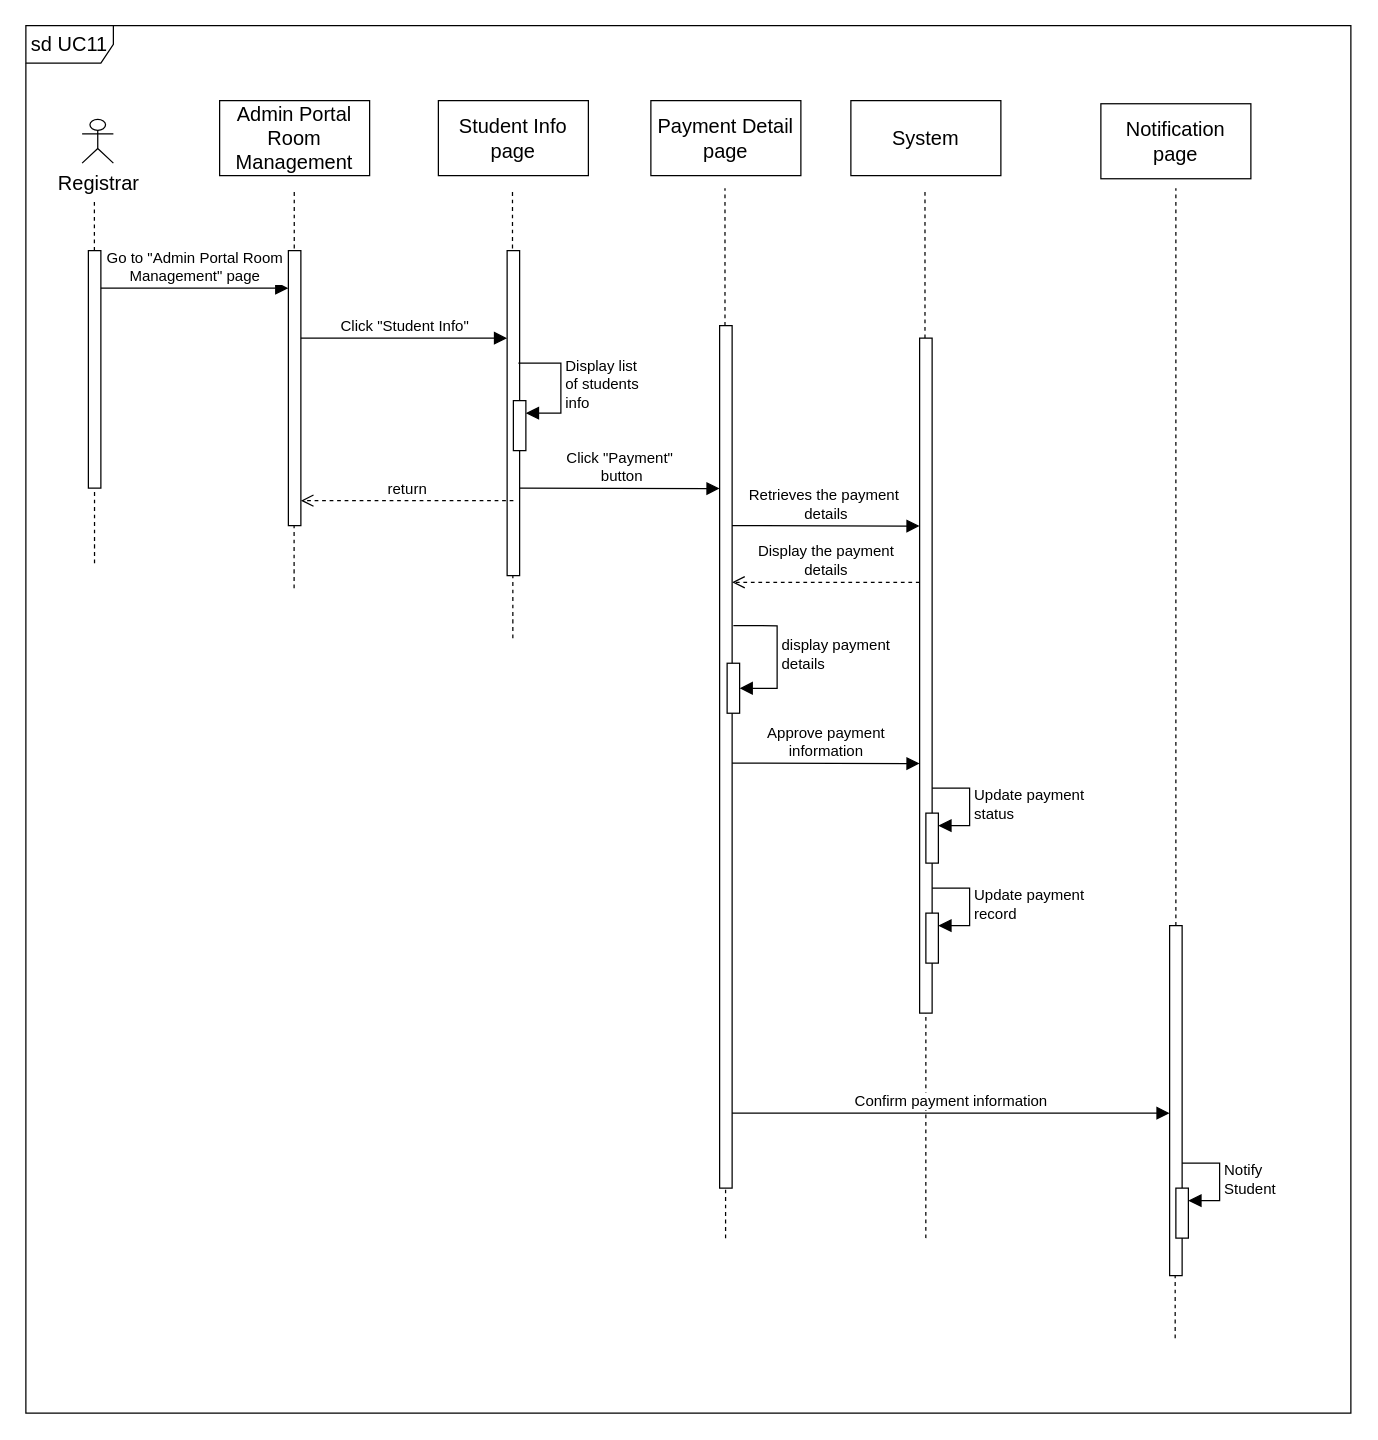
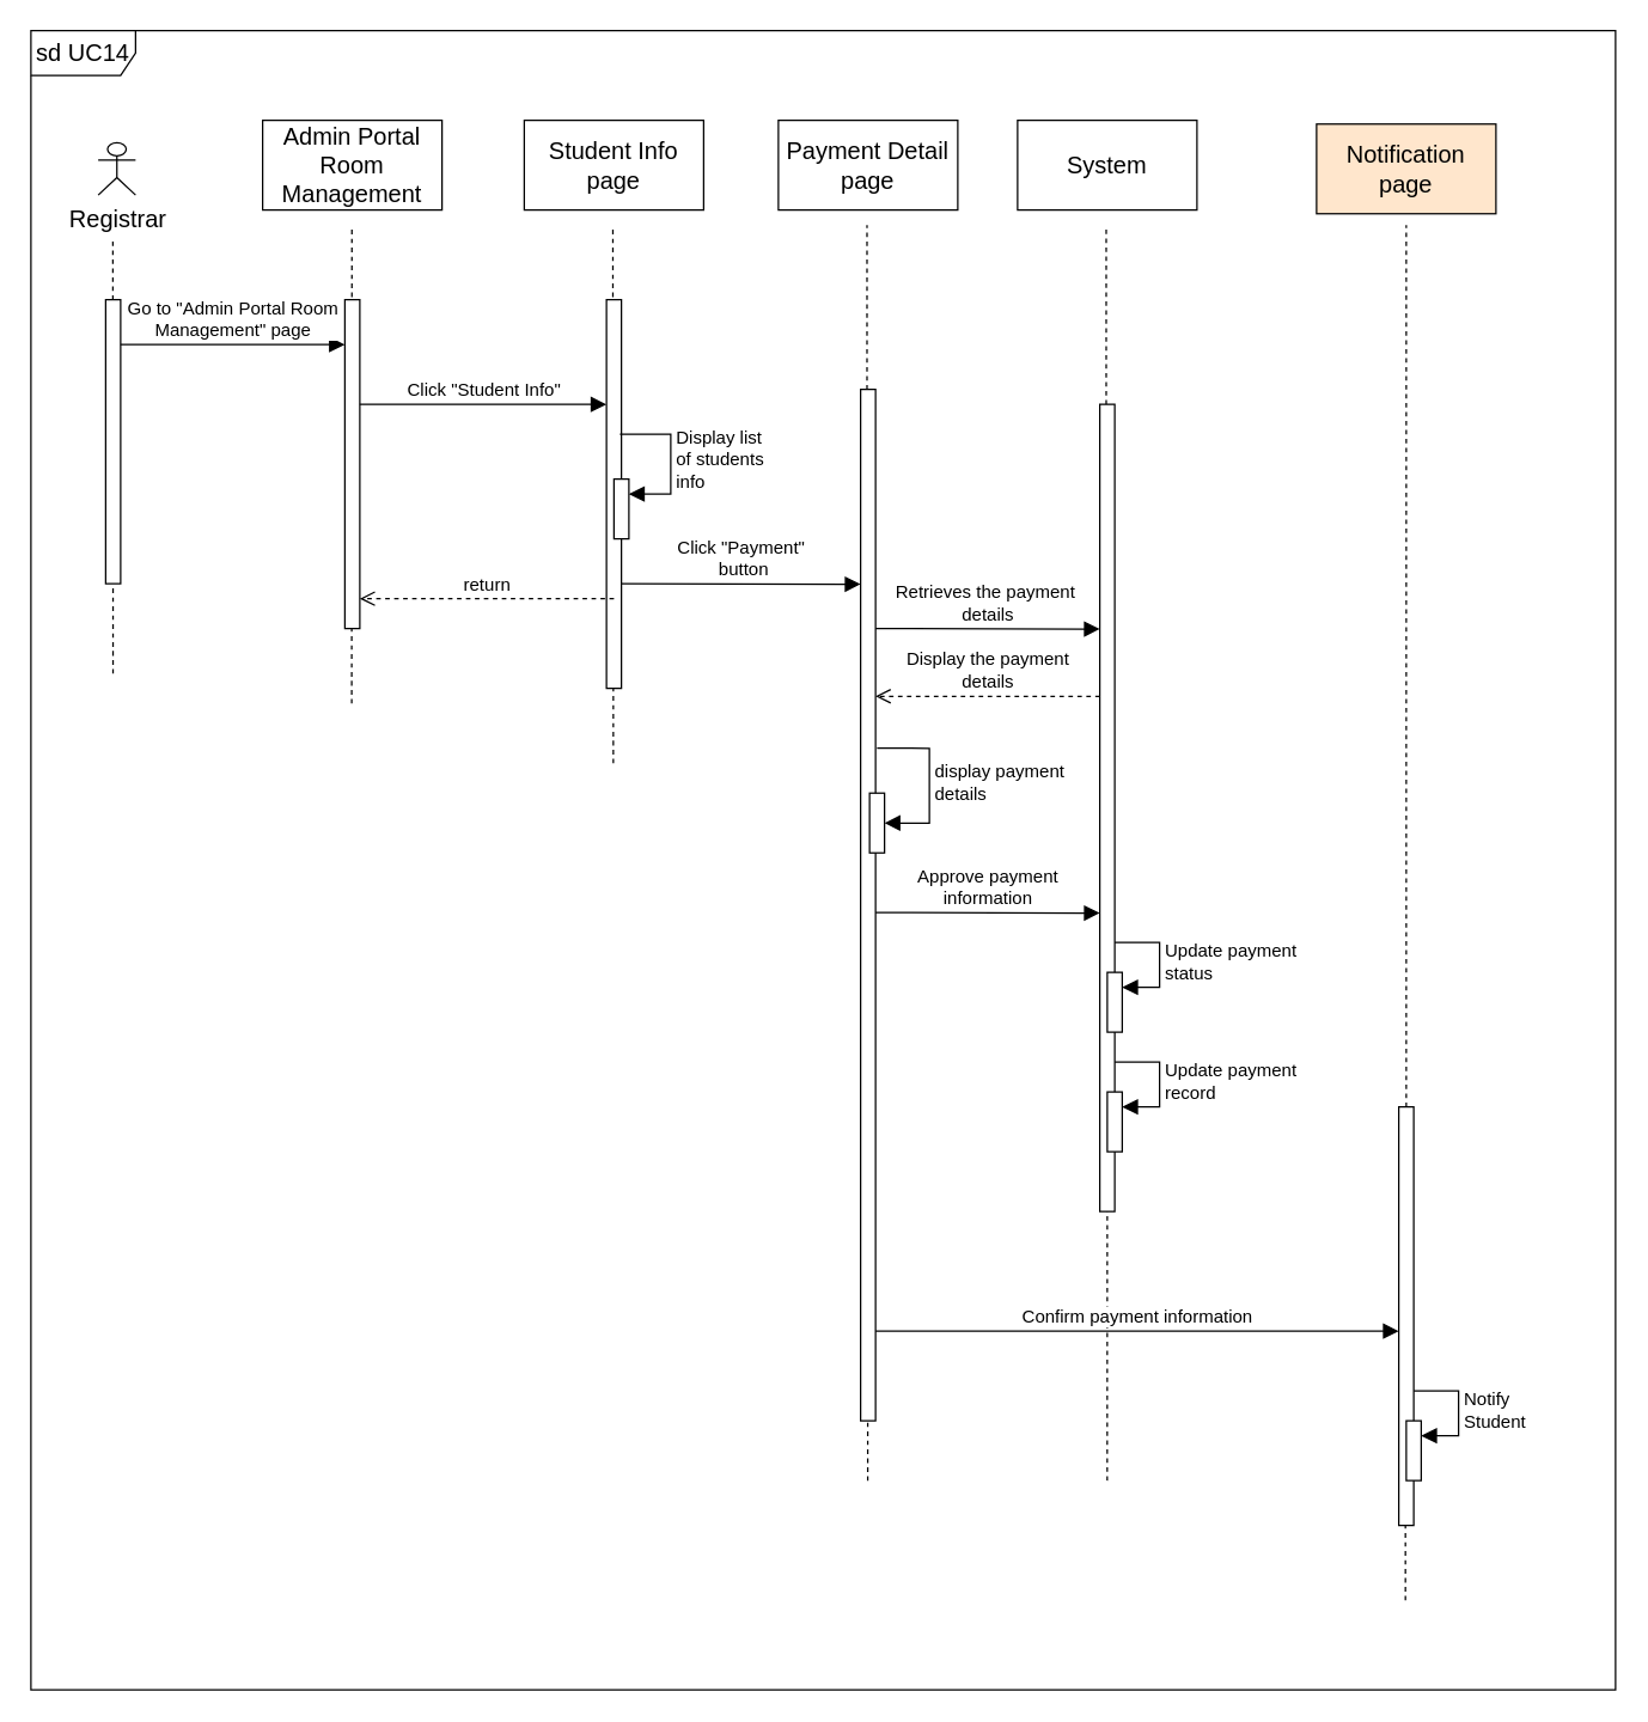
  <mxCell id="0" />
  <mxCell id="1" parent="0" />
  <mxCell id="2" value="" style="endArrow=none;dashed=1;html=1;rounded=0;fontSize=12;startSize=8;endSize=8;curved=1;" edge="1" parent="1"><mxGeometry width="50" height="50" relative="1" as="geometry"><mxPoint x="939.44" y="1070" as="sourcePoint" /><mxPoint x="939.44" y="1010" as="targetPoint" /></mxGeometry></mxCell>
  <mxCell id="3" value="" style="endArrow=none;dashed=1;html=1;rounded=0;fontSize=12;startSize=8;endSize=8;curved=1;" edge="1" parent="1"><mxGeometry width="50" height="50" relative="1" as="geometry"><mxPoint x="579.77" y="990" as="sourcePoint" /><mxPoint x="579.77" y="930" as="targetPoint" /></mxGeometry></mxCell>
  <mxCell id="4" value="" style="endArrow=none;dashed=1;html=1;rounded=0;fontSize=12;startSize=8;endSize=8;curved=1;exitX=0.333;exitY=0;exitDx=0;exitDy=0;exitPerimeter=0;" edge="1" parent="1"><mxGeometry width="50" height="50" relative="1" as="geometry"><mxPoint x="739.96" y="990" as="sourcePoint" /><mxPoint x="740" y="800" as="targetPoint" /></mxGeometry></mxCell>
  <mxCell id="5" value="" style="endArrow=none;dashed=1;html=1;rounded=0;fontSize=12;startSize=8;endSize=8;curved=1;" edge="1" parent="1"><mxGeometry width="50" height="50" relative="1" as="geometry"><mxPoint x="234.58" y="470" as="sourcePoint" /><mxPoint x="234.58" y="410" as="targetPoint" /></mxGeometry></mxCell>
  <mxCell id="6" value="" style="endArrow=none;dashed=1;html=1;rounded=0;fontSize=12;startSize=8;endSize=8;curved=1;" edge="1" parent="1"><mxGeometry width="50" height="50" relative="1" as="geometry"><mxPoint x="74.81" y="200" as="sourcePoint" /><mxPoint x="74.81" y="160" as="targetPoint" /></mxGeometry></mxCell>
  <mxCell id="7" value="Registrar" style="shape=umlActor;verticalLabelPosition=bottom;verticalAlign=top;html=1;fontSize=16;" vertex="1" parent="1"><mxGeometry x="65" y="95" width="25" height="35" as="geometry" /></mxCell>
  <mxCell id="8" value="" style="html=1;points=[];perimeter=orthogonalPerimeter;outlineConnect=0;targetShapes=umlLifeline;portConstraint=eastwest;newEdgeStyle={&quot;edgeStyle&quot;:&quot;elbowEdgeStyle&quot;,&quot;elbow&quot;:&quot;vertical&quot;,&quot;curved&quot;:0,&quot;rounded&quot;:0};fontSize=16;" vertex="1" parent="1"><mxGeometry x="70" y="200" width="10" height="190" as="geometry" /></mxCell>
  <mxCell id="9" value="" style="endArrow=none;dashed=1;html=1;rounded=0;fontSize=12;startSize=8;endSize=8;curved=1;" edge="1" parent="1"><mxGeometry width="50" height="50" relative="1" as="geometry"><mxPoint x="74.92" y="450" as="sourcePoint" /><mxPoint x="74.92" y="390" as="targetPoint" /></mxGeometry></mxCell>
  <mxCell id="10" value="Admin Portal Room Management" style="html=1;whiteSpace=wrap;fontSize=16;" vertex="1" parent="1"><mxGeometry x="175" y="80" width="120" height="60" as="geometry" /></mxCell>
  <mxCell id="11" value="" style="endArrow=none;dashed=1;html=1;rounded=0;fontSize=12;startSize=8;endSize=8;curved=1;" edge="1" parent="1"><mxGeometry width="50" height="50" relative="1" as="geometry"><mxPoint x="234.7" y="210" as="sourcePoint" /><mxPoint x="234.7" y="150" as="targetPoint" /></mxGeometry></mxCell>
  <mxCell id="12" value="" style="html=1;points=[];perimeter=orthogonalPerimeter;outlineConnect=0;targetShapes=umlLifeline;portConstraint=eastwest;newEdgeStyle={&quot;edgeStyle&quot;:&quot;elbowEdgeStyle&quot;,&quot;elbow&quot;:&quot;vertical&quot;,&quot;curved&quot;:0,&quot;rounded&quot;:0};fontSize=16;" vertex="1" parent="1"><mxGeometry x="230" y="200" width="10" height="220" as="geometry" /></mxCell>
  <mxCell id="13" value="Go to &quot;Admin Portal Room&lt;br&gt;Management&quot; page" style="html=1;verticalAlign=bottom;endArrow=block;edgeStyle=elbowEdgeStyle;elbow=vertical;curved=0;rounded=0;fontSize=12;startSize=8;endSize=8;" edge="1" parent="1" source="8" target="12"><mxGeometry width="80" relative="1" as="geometry"><mxPoint x="45" y="260" as="sourcePoint" /><mxPoint x="275" y="260" as="targetPoint" /><Array as="points"><mxPoint x="110" y="230" /><mxPoint x="120" y="220" /><mxPoint x="140" y="300" /><mxPoint x="65" y="240" /></Array></mxGeometry></mxCell>
  <mxCell id="14" value="Student Info page" style="html=1;whiteSpace=wrap;fontSize=16;" vertex="1" parent="1"><mxGeometry x="350" y="80" width="120" height="60" as="geometry" /></mxCell>
  <mxCell id="15" value="" style="endArrow=none;dashed=1;html=1;rounded=0;fontSize=12;startSize=8;endSize=8;curved=1;" edge="1" parent="1"><mxGeometry width="50" height="50" relative="1" as="geometry"><mxPoint x="409.58" y="510" as="sourcePoint" /><mxPoint x="409.58" y="450" as="targetPoint" /></mxGeometry></mxCell>
  <mxCell id="16" value="" style="endArrow=none;dashed=1;html=1;rounded=0;fontSize=12;startSize=8;endSize=8;curved=1;" edge="1" parent="1"><mxGeometry width="50" height="50" relative="1" as="geometry"><mxPoint x="409.29" y="210" as="sourcePoint" /><mxPoint x="409.29" y="150" as="targetPoint" /></mxGeometry></mxCell>
  <mxCell id="17" value="" style="html=1;points=[];perimeter=orthogonalPerimeter;outlineConnect=0;targetShapes=umlLifeline;portConstraint=eastwest;newEdgeStyle={&quot;edgeStyle&quot;:&quot;elbowEdgeStyle&quot;,&quot;elbow&quot;:&quot;vertical&quot;,&quot;curved&quot;:0,&quot;rounded&quot;:0};fontSize=16;" vertex="1" parent="1"><mxGeometry x="405" y="200" width="10" height="260" as="geometry" /></mxCell>
  <mxCell id="18" value="Click &quot;Student Info&quot;" style="html=1;verticalAlign=bottom;endArrow=block;edgeStyle=elbowEdgeStyle;elbow=vertical;curved=0;rounded=0;fontSize=12;startSize=8;endSize=8;" edge="1" parent="1" target="17"><mxGeometry width="80" relative="1" as="geometry"><mxPoint x="240" y="270" as="sourcePoint" /><mxPoint x="320" y="270" as="targetPoint" /></mxGeometry></mxCell>
  <mxCell id="19" value="Payment Detail&lt;br&gt;page" style="html=1;whiteSpace=wrap;fontSize=16;" vertex="1" parent="1"><mxGeometry x="520" y="80" width="120" height="60" as="geometry" /></mxCell>
  <mxCell id="20" value="" style="endArrow=none;dashed=1;html=1;rounded=0;fontSize=12;startSize=8;endSize=8;curved=1;" edge="1" parent="1"><mxGeometry width="50" height="50" relative="1" as="geometry"><mxPoint x="579.58" y="560" as="sourcePoint" /><mxPoint x="579.58" y="500" as="targetPoint" /></mxGeometry></mxCell>
  <mxCell id="21" value="" style="endArrow=none;dashed=1;html=1;rounded=0;fontSize=12;startSize=8;endSize=8;curved=1;" edge="1" parent="1" source="22"><mxGeometry width="50" height="50" relative="1" as="geometry"><mxPoint x="579.29" y="210" as="sourcePoint" /><mxPoint x="579.29" y="150" as="targetPoint" /></mxGeometry></mxCell>
  <mxCell id="22" value="" style="html=1;points=[];perimeter=orthogonalPerimeter;outlineConnect=0;targetShapes=umlLifeline;portConstraint=eastwest;newEdgeStyle={&quot;edgeStyle&quot;:&quot;elbowEdgeStyle&quot;,&quot;elbow&quot;:&quot;vertical&quot;,&quot;curved&quot;:0,&quot;rounded&quot;:0};fontSize=16;" vertex="1" parent="1"><mxGeometry x="575" y="260" width="10" height="690" as="geometry" /></mxCell>
  <mxCell id="23" value="System" style="html=1;whiteSpace=wrap;fontSize=16;" vertex="1" parent="1"><mxGeometry x="680" y="80" width="120" height="60" as="geometry" /></mxCell>
  <mxCell id="24" value="" style="endArrow=none;dashed=1;html=1;rounded=0;fontSize=12;startSize=8;endSize=8;curved=1;" edge="1" parent="1"><mxGeometry width="50" height="50" relative="1" as="geometry"><mxPoint x="739.57" y="570" as="sourcePoint" /><mxPoint x="739.57" y="510" as="targetPoint" /></mxGeometry></mxCell>
  <mxCell id="25" value="" style="endArrow=none;dashed=1;html=1;rounded=0;fontSize=12;startSize=8;endSize=8;curved=1;" edge="1" parent="1" source="26"><mxGeometry width="50" height="50" relative="1" as="geometry"><mxPoint x="739.29" y="210" as="sourcePoint" /><mxPoint x="739.29" y="150" as="targetPoint" /></mxGeometry></mxCell>
  <mxCell id="26" value="" style="html=1;points=[];perimeter=orthogonalPerimeter;outlineConnect=0;targetShapes=umlLifeline;portConstraint=eastwest;newEdgeStyle={&quot;edgeStyle&quot;:&quot;elbowEdgeStyle&quot;,&quot;elbow&quot;:&quot;vertical&quot;,&quot;curved&quot;:0,&quot;rounded&quot;:0};fontSize=16;" vertex="1" parent="1"><mxGeometry x="735" y="270" width="10" height="540" as="geometry" /></mxCell>
  <mxCell id="27" value="" style="html=1;points=[];perimeter=orthogonalPerimeter;outlineConnect=0;targetShapes=umlLifeline;portConstraint=eastwest;newEdgeStyle={&quot;edgeStyle&quot;:&quot;elbowEdgeStyle&quot;,&quot;elbow&quot;:&quot;vertical&quot;,&quot;curved&quot;:0,&quot;rounded&quot;:0};fontSize=16;" vertex="1" parent="1"><mxGeometry x="410" y="320" width="10" height="40" as="geometry" /></mxCell>
  <mxCell id="28" value="Display list&lt;br&gt;of students&lt;br&gt;info" style="html=1;align=left;spacingLeft=2;endArrow=block;rounded=0;edgeStyle=orthogonalEdgeStyle;curved=0;rounded=0;fontSize=12;startSize=8;endSize=8;" edge="1" target="27" parent="1"><mxGeometry relative="1" as="geometry"><mxPoint x="414" y="290" as="sourcePoint" /><Array as="points"><mxPoint x="448" y="290" /><mxPoint x="448" y="330" /></Array></mxGeometry></mxCell>
  <mxCell id="29" value="return" style="html=1;verticalAlign=bottom;endArrow=open;dashed=1;endSize=8;edgeStyle=elbowEdgeStyle;elbow=vertical;curved=0;rounded=0;fontSize=12;" edge="1" parent="1" target="12"><mxGeometry relative="1" as="geometry"><mxPoint x="410" y="400" as="sourcePoint" /><mxPoint x="325" y="350.09" as="targetPoint" /><Array as="points"><mxPoint x="300" y="400" /><mxPoint x="300" y="310" /></Array></mxGeometry></mxCell>
- <mxCell id="30" value="sd UC11" style="shape=umlFrame;whiteSpace=wrap;html=1;pointerEvents=0;fontSize=16;width=70;height=30;" vertex="1" parent="1"><mxGeometry x="20" y="20" width="1060" height="1110" as="geometry" /></mxCell>
+ <mxCell id="30" value="sd UC14" style="shape=umlFrame;whiteSpace=wrap;html=1;pointerEvents=0;fontSize=16;width=70;height=30;" vertex="1" parent="1"><mxGeometry x="20" y="20" width="1060" height="1110" as="geometry" /></mxCell>
  <mxCell id="31" value="" style="html=1;points=[];perimeter=orthogonalPerimeter;outlineConnect=0;targetShapes=umlLifeline;portConstraint=eastwest;newEdgeStyle={&quot;edgeStyle&quot;:&quot;elbowEdgeStyle&quot;,&quot;elbow&quot;:&quot;vertical&quot;,&quot;curved&quot;:0,&quot;rounded&quot;:0};fontSize=16;" vertex="1" parent="1"><mxGeometry x="581" y="530.09" width="10" height="40" as="geometry" /></mxCell>
  <mxCell id="32" value="display payment&lt;br&gt;details" style="html=1;align=left;spacingLeft=2;endArrow=block;rounded=0;edgeStyle=orthogonalEdgeStyle;curved=0;rounded=0;fontSize=12;startSize=8;endSize=8;" edge="1" target="31" parent="1"><mxGeometry relative="1" as="geometry"><mxPoint x="586" y="500.09" as="sourcePoint" /><Array as="points"><mxPoint x="621" y="500.09" /><mxPoint x="621" y="550.09" /></Array></mxGeometry></mxCell>
  <mxCell id="33" value="Retrieves the payment&amp;nbsp;&lt;br&gt;details" style="html=1;verticalAlign=bottom;endArrow=block;edgeStyle=elbowEdgeStyle;elbow=vertical;curved=0;rounded=0;fontSize=12;startSize=8;endSize=8;" edge="1" parent="1"><mxGeometry x="-0.002" width="80" relative="1" as="geometry"><mxPoint x="585" y="420" as="sourcePoint" /><mxPoint x="735" y="420.34" as="targetPoint" /><Array as="points"><mxPoint x="700" y="420.34" /><mxPoint x="730" y="435.34" /></Array><mxPoint as="offset" /></mxGeometry></mxCell>
  <mxCell id="34" value="Display the payment&lt;br&gt;details" style="html=1;verticalAlign=bottom;endArrow=open;dashed=1;endSize=8;edgeStyle=elbowEdgeStyle;elbow=vertical;curved=0;rounded=0;fontSize=12;" edge="1" parent="1"><mxGeometry relative="1" as="geometry"><mxPoint x="735" y="465.34" as="sourcePoint" /><mxPoint x="585" y="465.34" as="targetPoint" /><Array as="points"><mxPoint x="720" y="465.34" /><mxPoint x="635" y="455.34" /><mxPoint x="635" y="365.34" /></Array></mxGeometry></mxCell>
  <mxCell id="35" value="Click &quot;Payment&quot;&lt;br&gt;&amp;nbsp;button" style="html=1;verticalAlign=bottom;endArrow=block;edgeStyle=elbowEdgeStyle;elbow=vertical;curved=0;rounded=0;fontSize=12;startSize=8;endSize=8;" edge="1" parent="1" target="22"><mxGeometry x="-0.002" width="80" relative="1" as="geometry"><mxPoint x="415" y="390" as="sourcePoint" /><mxPoint x="565" y="390.34" as="targetPoint" /><Array as="points"><mxPoint x="530" y="390.34" /><mxPoint x="560" y="405.34" /></Array><mxPoint as="offset" /></mxGeometry></mxCell>
  <mxCell id="36" value="Approve&amp;nbsp;payment&lt;br&gt;information" style="html=1;verticalAlign=bottom;endArrow=block;edgeStyle=elbowEdgeStyle;elbow=vertical;curved=0;rounded=0;fontSize=12;startSize=8;endSize=8;" edge="1" parent="1"><mxGeometry x="-0.002" width="80" relative="1" as="geometry"><mxPoint x="585" y="610" as="sourcePoint" /><mxPoint x="735" y="610.34" as="targetPoint" /><Array as="points"><mxPoint x="700" y="610.34" /><mxPoint x="730" y="625.34" /></Array><mxPoint as="offset" /></mxGeometry></mxCell>
  <mxCell id="37" value="" style="html=1;points=[];perimeter=orthogonalPerimeter;outlineConnect=0;targetShapes=umlLifeline;portConstraint=eastwest;newEdgeStyle={&quot;edgeStyle&quot;:&quot;elbowEdgeStyle&quot;,&quot;elbow&quot;:&quot;vertical&quot;,&quot;curved&quot;:0,&quot;rounded&quot;:0};fontSize=16;" vertex="1" parent="1"><mxGeometry x="740" y="650" width="10" height="40" as="geometry" /></mxCell>
  <mxCell id="38" value="Update payment&lt;br&gt;status" style="html=1;align=left;spacingLeft=2;endArrow=block;rounded=0;edgeStyle=orthogonalEdgeStyle;curved=0;rounded=0;fontSize=12;startSize=8;endSize=8;" edge="1" target="37" parent="1"><mxGeometry relative="1" as="geometry"><mxPoint x="745" y="630" as="sourcePoint" /><Array as="points"><mxPoint x="775" y="660" /></Array></mxGeometry></mxCell>
  <mxCell id="39" value="" style="html=1;points=[];perimeter=orthogonalPerimeter;outlineConnect=0;targetShapes=umlLifeline;portConstraint=eastwest;newEdgeStyle={&quot;edgeStyle&quot;:&quot;elbowEdgeStyle&quot;,&quot;elbow&quot;:&quot;vertical&quot;,&quot;curved&quot;:0,&quot;rounded&quot;:0};fontSize=16;" vertex="1" parent="1"><mxGeometry x="740" y="730" width="10" height="40" as="geometry" /></mxCell>
  <mxCell id="40" value="Update payment&lt;br&gt;record" style="html=1;align=left;spacingLeft=2;endArrow=block;rounded=0;edgeStyle=orthogonalEdgeStyle;curved=0;rounded=0;fontSize=12;startSize=8;endSize=8;" edge="1" target="39" parent="1"><mxGeometry relative="1" as="geometry"><mxPoint x="745" y="710" as="sourcePoint" /><Array as="points"><mxPoint x="775" y="740" /></Array></mxGeometry></mxCell>
- <mxCell id="41" value="Notification page" style="html=1;whiteSpace=wrap;fontSize=16;" vertex="1" parent="1"><mxGeometry x="880" y="82.5" width="120" height="60" as="geometry" /></mxCell>
+ <mxCell id="41" value="Notification page" style="html=1;whiteSpace=wrap;fontSize=16;fillColor=#ffe6cc;" vertex="1" parent="1"><mxGeometry x="880" y="82.5" width="120" height="60" as="geometry" /></mxCell>
  <mxCell id="42" value="" style="html=1;points=[];perimeter=orthogonalPerimeter;outlineConnect=0;targetShapes=umlLifeline;portConstraint=eastwest;newEdgeStyle={&quot;edgeStyle&quot;:&quot;elbowEdgeStyle&quot;,&quot;elbow&quot;:&quot;vertical&quot;,&quot;curved&quot;:0,&quot;rounded&quot;:0};fontSize=16;" vertex="1" parent="1"><mxGeometry x="935" y="740" width="10" height="280" as="geometry" /></mxCell>
  <mxCell id="43" value="" style="endArrow=none;dashed=1;html=1;rounded=0;fontSize=12;startSize=8;endSize=8;curved=1;" edge="1" parent="1" source="42"><mxGeometry width="50" height="50" relative="1" as="geometry"><mxPoint x="890" y="780" as="sourcePoint" /><mxPoint x="940" y="150" as="targetPoint" /></mxGeometry></mxCell>
  <mxCell id="44" value="Confirm payment information" style="html=1;verticalAlign=bottom;endArrow=block;edgeStyle=elbowEdgeStyle;elbow=vertical;curved=0;rounded=0;fontSize=12;startSize=8;endSize=8;" edge="1" parent="1" source="22" target="42"><mxGeometry x="-0.002" width="80" relative="1" as="geometry"><mxPoint x="745" y="840" as="sourcePoint" /><mxPoint x="895" y="840.34" as="targetPoint" /><Array as="points"><mxPoint x="680" y="890" /><mxPoint x="800" y="880" /><mxPoint x="860" y="840.34" /><mxPoint x="890" y="855.34" /></Array><mxPoint as="offset" /></mxGeometry></mxCell>
  <mxCell id="45" value="" style="html=1;points=[];perimeter=orthogonalPerimeter;outlineConnect=0;targetShapes=umlLifeline;portConstraint=eastwest;newEdgeStyle={&quot;edgeStyle&quot;:&quot;elbowEdgeStyle&quot;,&quot;elbow&quot;:&quot;vertical&quot;,&quot;curved&quot;:0,&quot;rounded&quot;:0};fontSize=16;" vertex="1" parent="1"><mxGeometry x="940" y="950" width="10" height="40" as="geometry" /></mxCell>
  <mxCell id="46" value="Notify&lt;br&gt;Student" style="html=1;align=left;spacingLeft=2;endArrow=block;rounded=0;edgeStyle=orthogonalEdgeStyle;curved=0;rounded=0;fontSize=12;startSize=8;endSize=8;" edge="1" target="45" parent="1"><mxGeometry relative="1" as="geometry"><mxPoint x="945" y="930" as="sourcePoint" /><Array as="points"><mxPoint x="975" y="960" /></Array></mxGeometry></mxCell>
